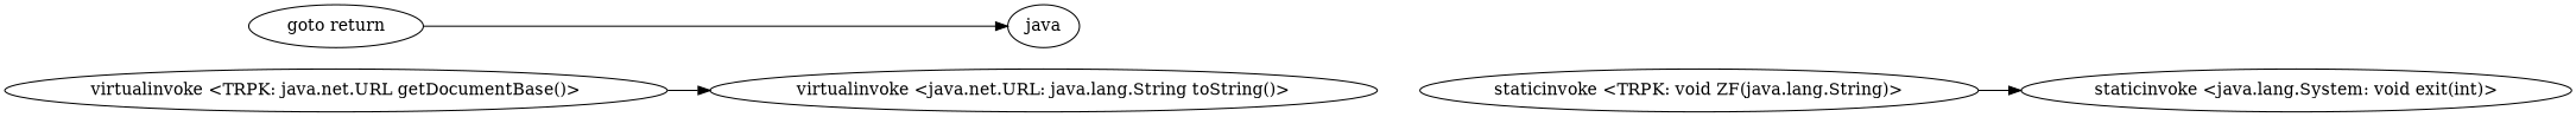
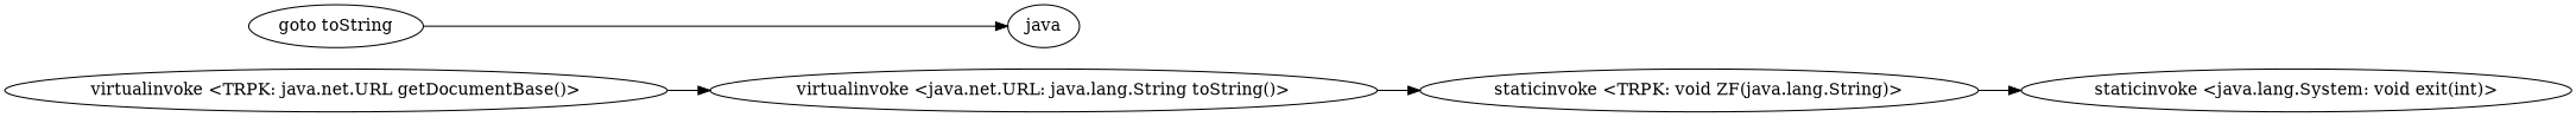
  digraph {
    rankdir=LR
    "virtualinvoke <TRPK: java.net.URL getDocumentBase()>"
    "virtualinvoke <java.net.URL: java.lang.String toString()>"
    "staticinvoke <TRPK: void ZF(java.lang.String)>"
    "staticinvoke <java.lang.System: void exit(int)>"
    n5 [label=java]
-   "goto return"
+   "goto return" [label="goto toString"]
    "virtualinvoke <TRPK: java.net.URL getDocumentBase()>" -> "virtualinvoke <java.net.URL: java.lang.String toString()>"
+   "virtualinvoke <java.net.URL: java.lang.String toString()>" -> "staticinvoke <TRPK: void ZF(java.lang.String)>"
    "staticinvoke <TRPK: void ZF(java.lang.String)>" -> "staticinvoke <java.lang.System: void exit(int)>"
    "goto return" -> n5
  }
